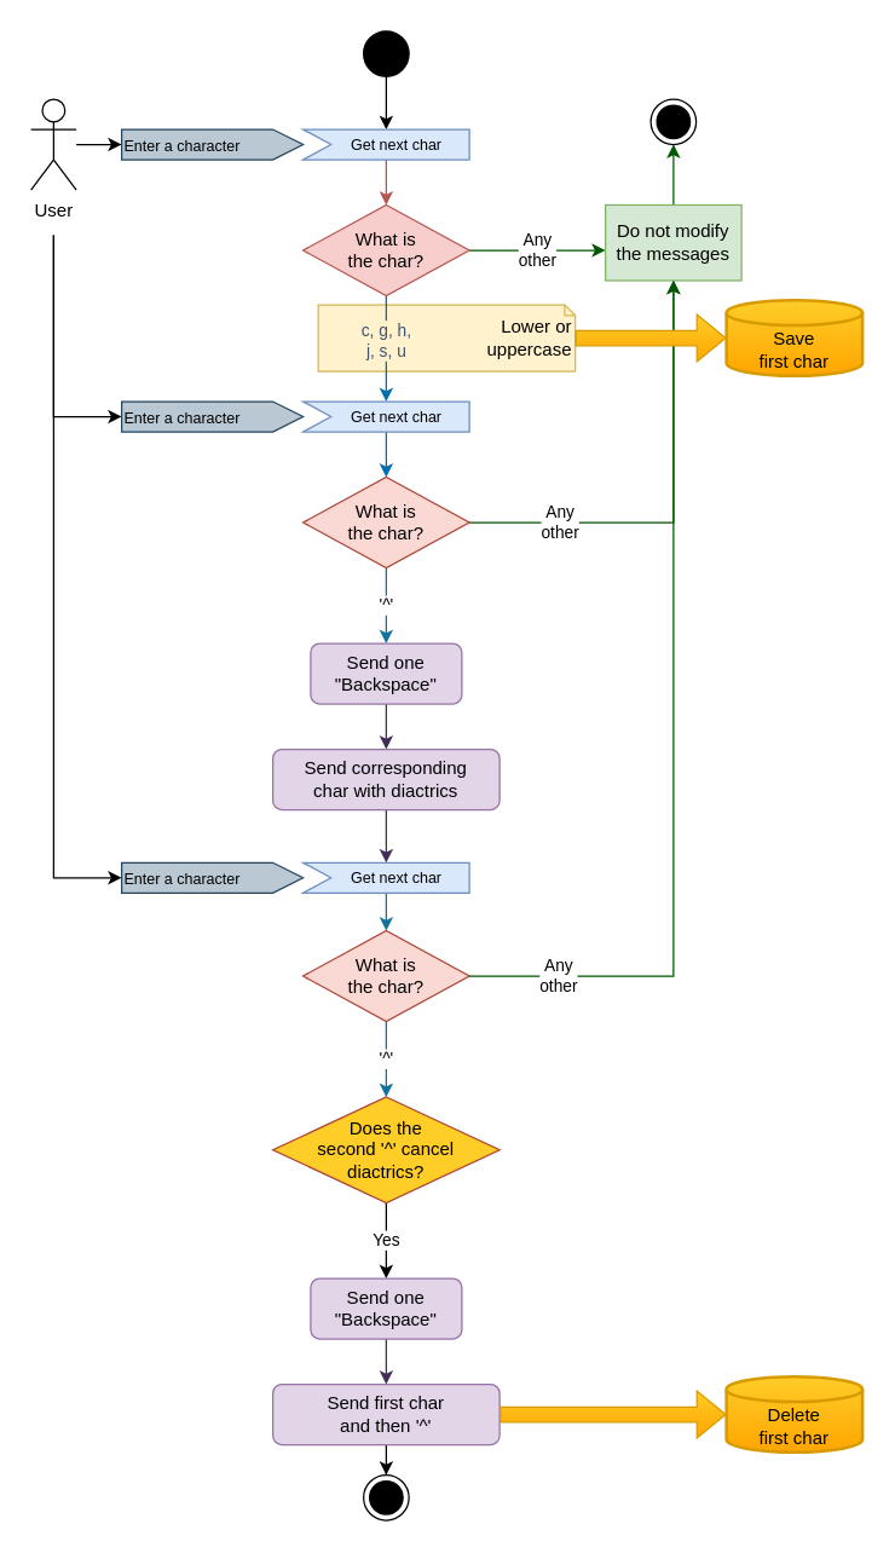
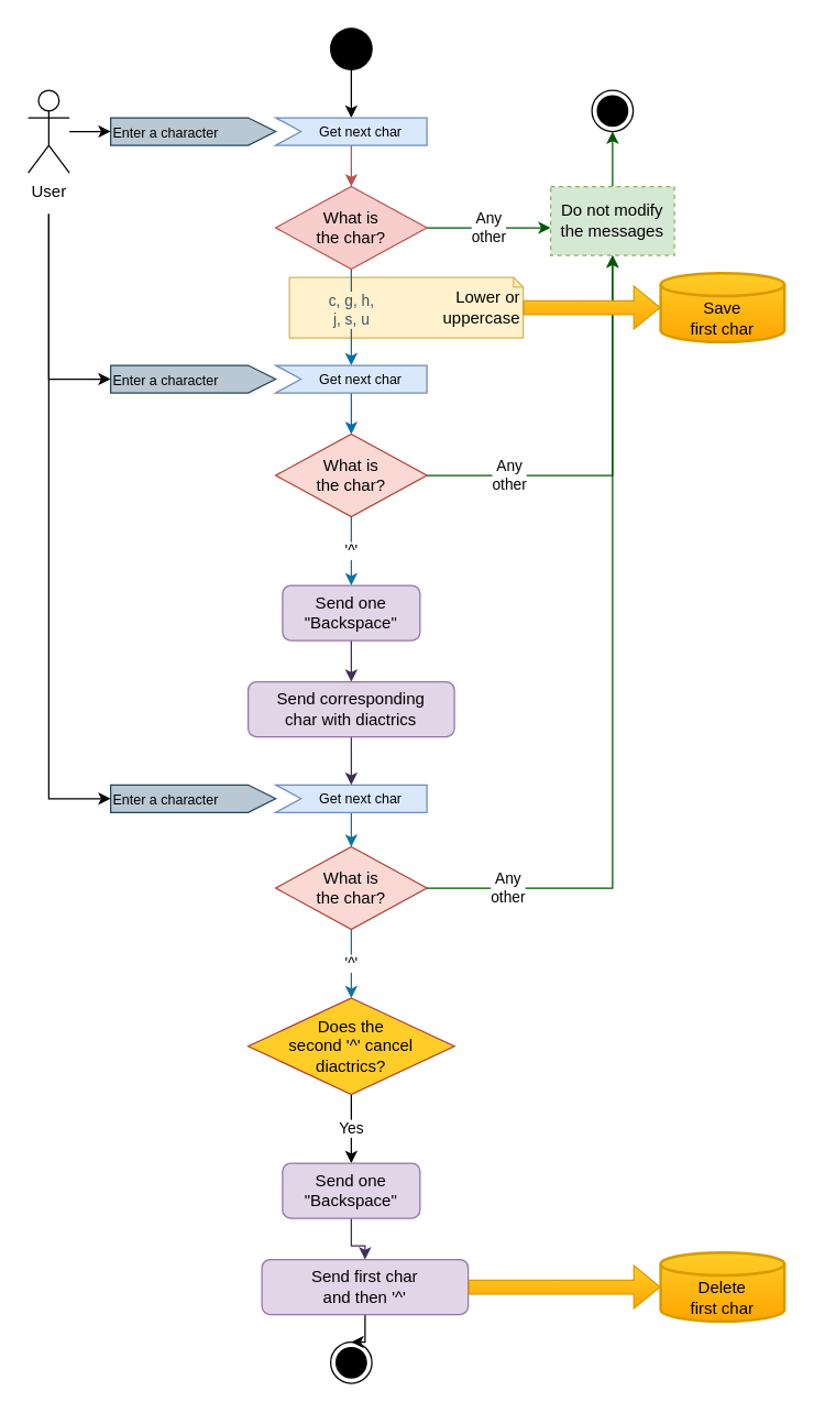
  <mxCell id="0" />
  <mxCell id="1" parent="0" />
  <mxCell id="2" value="Lower or&lt;br&gt;uppercase" style="shape=note2;boundedLbl=1;whiteSpace=wrap;html=1;size=7;verticalAlign=middle;align=right;spacing=2;fillColor=#fff2cc;strokeColor=#d6b656;" vertex="1" parent="1"><mxGeometry x="210" y="201" width="170" height="44" as="geometry" /></mxCell>
  <mxCell id="3" value="" style="edgeStyle=orthogonalEdgeStyle;rounded=0;orthogonalLoop=1;jettySize=auto;html=1;fillColor=#f8cecc;strokeColor=#b85450;" edge="1" parent="1" source="44" target="10"><mxGeometry relative="1" as="geometry"><mxPoint x="255" y="135" as="targetPoint" /></mxGeometry></mxCell>
  <mxCell id="4" style="edgeStyle=orthogonalEdgeStyle;rounded=0;orthogonalLoop=1;jettySize=auto;html=1;" edge="1" parent="1" source="5" target="44"><mxGeometry relative="1" as="geometry"><mxPoint x="255" y="65" as="sourcePoint" /></mxGeometry></mxCell>
  <mxCell id="5" value="" style="ellipse;fillColor=strokeColor;html=1;" vertex="1" parent="1"><mxGeometry x="240" y="20" width="30" height="30" as="geometry" /></mxCell>
  <mxCell id="6" style="edgeStyle=orthogonalEdgeStyle;rounded=0;orthogonalLoop=1;jettySize=auto;html=1;" edge="1" parent="1" target="17"><mxGeometry relative="1" as="geometry"><mxPoint x="35" y="155" as="sourcePoint" /><Array as="points"><mxPoint x="35" y="275" /></Array></mxGeometry></mxCell>
  <mxCell id="7" value="User" style="shape=umlActor;verticalLabelPosition=bottom;verticalAlign=top;html=1;outlineConnect=0;" vertex="1" parent="1"><mxGeometry x="20" y="65" width="30" height="60" as="geometry" /></mxCell>
  <mxCell id="8" value="c, g, h,&lt;br&gt;j, s, u" style="edgeStyle=orthogonalEdgeStyle;rounded=0;orthogonalLoop=1;jettySize=auto;html=1;labelBackgroundColor=#FFF2CC;fillColor=#1ba1e2;strokeColor=#006EAF;fontColor=#3E526E;" edge="1" parent="1" source="10" target="20"><mxGeometry x="-0.143" relative="1" as="geometry"><mxPoint x="255" y="275" as="targetPoint" /><mxPoint as="offset" /></mxGeometry></mxCell>
  <mxCell id="9" value="Any&lt;br&gt;other" style="edgeStyle=orthogonalEdgeStyle;rounded=0;orthogonalLoop=1;jettySize=auto;html=1;fillColor=#008a00;strokeColor=#005700;" edge="1" parent="1" source="10" target="13"><mxGeometry relative="1" as="geometry"><Array as="points"><mxPoint x="380" y="165" /><mxPoint x="380" y="165" /></Array></mxGeometry></mxCell>
  <mxCell id="10" value="What is&lt;br&gt;the char?" style="rhombus;whiteSpace=wrap;html=1;fillColor=#f8cecc;strokeColor=#b85450;" vertex="1" parent="1"><mxGeometry x="200" y="135" width="110" height="60" as="geometry" /></mxCell>
  <mxCell id="11" style="edgeStyle=orthogonalEdgeStyle;rounded=0;orthogonalLoop=1;jettySize=auto;html=1;fillColor=#1ba1e2;strokeColor=#006EAF;" edge="1" parent="1" source="20" target="16"><mxGeometry relative="1" as="geometry"><mxPoint x="255" y="285" as="sourcePoint" /></mxGeometry></mxCell>
  <mxCell id="12" style="edgeStyle=orthogonalEdgeStyle;rounded=0;orthogonalLoop=1;jettySize=auto;html=1;fillColor=#008a00;strokeColor=#005700;" edge="1" parent="1" source="13" target="43"><mxGeometry relative="1" as="geometry"><mxPoint x="445" y="105" as="targetPoint" /><Array as="points"><mxPoint x="445" y="65" /></Array></mxGeometry></mxCell>
- <mxCell id="13" value="Do not modify the messages" style="whiteSpace=wrap;html=1;fillColor=#d5e8d4;strokeColor=#82b366;" vertex="1" parent="1"><mxGeometry x="400" y="135" width="90" height="50" as="geometry" /></mxCell>
+ <mxCell id="13" value="Do not modify the messages" style="whiteSpace=wrap;html=1;fillColor=#d5e8d4;strokeColor=#82b366;dashed=1;" vertex="1" parent="1"><mxGeometry x="400" y="135" width="90" height="50" as="geometry" /></mxCell>
  <mxCell id="14" value="Any&lt;br&gt;other" style="edgeStyle=orthogonalEdgeStyle;rounded=0;orthogonalLoop=1;jettySize=auto;html=1;fillColor=#008a00;strokeColor=#005700;" edge="1" parent="1" source="16" target="13"><mxGeometry x="-0.593" relative="1" as="geometry"><mxPoint as="offset" /></mxGeometry></mxCell>
  <mxCell id="15" value="'^'" style="edgeStyle=orthogonalEdgeStyle;rounded=0;orthogonalLoop=1;jettySize=auto;html=1;fillColor=#b1ddf0;strokeColor=#10739e;" edge="1" parent="1" source="16" target="24"><mxGeometry relative="1" as="geometry"><Array as="points"><mxPoint x="255" y="405" /><mxPoint x="255" y="405" /></Array></mxGeometry></mxCell>
  <mxCell id="16" value="What is&lt;br&gt;the char?" style="rhombus;whiteSpace=wrap;html=1;fillColor=#fad9d5;strokeColor=#ae4132;" vertex="1" parent="1"><mxGeometry x="200" y="315" width="110" height="60" as="geometry" /></mxCell>
  <mxCell id="17" value="&lt;font style=&quot;font-size: 10px;&quot;&gt;Enter a character&lt;/font&gt;" style="html=1;shape=mxgraph.infographic.ribbonSimple;notch1=0;notch2=20;align=left;verticalAlign=middle;fontSize=14;fontStyle=0;fillColor=#bac8d3;whiteSpace=wrap;strokeColor=#23445d;" vertex="1" parent="1"><mxGeometry x="80" y="265" width="120" height="20" as="geometry" /></mxCell>
  <mxCell id="18" value="&lt;font style=&quot;font-size: 10px;&quot;&gt;Enter a character&lt;/font&gt;" style="html=1;shape=mxgraph.infographic.ribbonSimple;notch1=0;notch2=20;align=left;verticalAlign=middle;fontSize=14;fontStyle=0;fillColor=#bac8d3;whiteSpace=wrap;strokeColor=#23445d;" vertex="1" parent="1"><mxGeometry x="80" y="85" width="120" height="20" as="geometry" /></mxCell>
  <mxCell id="19" style="edgeStyle=orthogonalEdgeStyle;rounded=0;orthogonalLoop=1;jettySize=auto;html=1;" edge="1" parent="1" source="7" target="18"><mxGeometry relative="1" as="geometry" /></mxCell>
  <mxCell id="20" value="Get next char" style="html=1;shape=mxgraph.infographic.ribbonSimple;notch1=18.43;notch2=0;align=center;verticalAlign=middle;fontSize=10;fontStyle=0;fillColor=#dae8fc;flipH=0;spacingRight=0;spacingLeft=14;whiteSpace=wrap;strokeColor=#6c8ebf;" vertex="1" parent="1"><mxGeometry x="200" y="265" width="110" height="20" as="geometry" /></mxCell>
  <mxCell id="21" style="edgeStyle=orthogonalEdgeStyle;rounded=0;orthogonalLoop=1;jettySize=auto;html=1;fillColor=#b1ddf0;strokeColor=#10739e;" edge="1" parent="1" source="22" target="30"><mxGeometry relative="1" as="geometry" /></mxCell>
  <mxCell id="22" value="Get next char" style="html=1;shape=mxgraph.infographic.ribbonSimple;notch1=18.43;notch2=0;align=center;verticalAlign=middle;fontSize=10;fontStyle=0;fillColor=#dae8fc;flipH=0;spacingRight=0;spacingLeft=14;whiteSpace=wrap;strokeColor=#6c8ebf;" vertex="1" parent="1"><mxGeometry x="200" y="570" width="110" height="20" as="geometry" /></mxCell>
  <mxCell id="23" style="edgeStyle=orthogonalEdgeStyle;rounded=0;orthogonalLoop=1;jettySize=auto;html=1;fillColor=#76608a;strokeColor=#432D57;" edge="1" parent="1" source="24" target="26"><mxGeometry relative="1" as="geometry" /></mxCell>
  <mxCell id="24" value="Send one&lt;br&gt;&quot;Backspace&quot;" style="rounded=1;whiteSpace=wrap;html=1;fillColor=#e1d5e7;strokeColor=#9673a6;" vertex="1" parent="1"><mxGeometry x="205" y="425" width="100" height="40" as="geometry" /></mxCell>
  <mxCell id="25" style="edgeStyle=orthogonalEdgeStyle;rounded=0;orthogonalLoop=1;jettySize=auto;html=1;fillColor=#76608a;strokeColor=#432D57;" edge="1" parent="1" source="26" target="22"><mxGeometry relative="1" as="geometry" /></mxCell>
  <mxCell id="26" value="Send corresponding&lt;br&gt;char with&amp;nbsp;diactrics" style="rounded=1;whiteSpace=wrap;html=1;fillColor=#e1d5e7;strokeColor=#9673a6;" vertex="1" parent="1"><mxGeometry x="180" y="495" width="150" height="40" as="geometry" /></mxCell>
  <mxCell id="27" value="&lt;font style=&quot;font-size: 10px;&quot;&gt;Enter a character&lt;/font&gt;" style="html=1;shape=mxgraph.infographic.ribbonSimple;notch1=0;notch2=20;align=left;verticalAlign=middle;fontSize=14;fontStyle=0;fillColor=#bac8d3;whiteSpace=wrap;strokeColor=#23445d;" vertex="1" parent="1"><mxGeometry x="80" y="570" width="120" height="20" as="geometry" /></mxCell>
  <mxCell id="28" style="edgeStyle=orthogonalEdgeStyle;rounded=0;orthogonalLoop=1;jettySize=auto;html=1;" edge="1" parent="1" target="27"><mxGeometry relative="1" as="geometry"><mxPoint x="35" y="155" as="sourcePoint" /><mxPoint x="80" y="275" as="targetPoint" /><Array as="points"><mxPoint x="35" y="580" /></Array></mxGeometry></mxCell>
  <mxCell id="29" value="'^'" style="edgeStyle=orthogonalEdgeStyle;rounded=0;orthogonalLoop=1;jettySize=auto;html=1;fillColor=#b1ddf0;strokeColor=#10739e;" edge="1" source="30" target="33" parent="1"><mxGeometry relative="1" as="geometry"><mxPoint x="255.029" y="725" as="targetPoint" /><Array as="points" /></mxGeometry></mxCell>
  <mxCell id="30" value="What is&lt;br&gt;the char?" style="rhombus;whiteSpace=wrap;html=1;fillColor=#fad9d5;strokeColor=#ae4132;" vertex="1" parent="1"><mxGeometry x="200" y="615" width="110" height="60" as="geometry" /></mxCell>
  <mxCell id="31" value="Any&lt;br&gt;other" style="edgeStyle=orthogonalEdgeStyle;rounded=0;orthogonalLoop=1;jettySize=auto;html=1;fillColor=#008a00;strokeColor=#005700;" edge="1" parent="1" source="30" target="13"><mxGeometry x="-0.802" relative="1" as="geometry"><mxPoint x="320" y="355" as="sourcePoint" /><mxPoint x="455" y="185" as="targetPoint" /><mxPoint as="offset" /></mxGeometry></mxCell>
  <mxCell id="32" value="Yes" style="edgeStyle=orthogonalEdgeStyle;rounded=0;orthogonalLoop=1;jettySize=auto;html=1;" edge="1" parent="1" source="33" target="35"><mxGeometry relative="1" as="geometry" /></mxCell>
  <mxCell id="33" value="Does the&lt;br&gt;second '^'&amp;nbsp;cancel&lt;br&gt;diactrics?" style="rhombus;whiteSpace=wrap;html=1;fillColor=#ffcd28;strokeColor=#ae4132;" vertex="1" parent="1"><mxGeometry x="180" y="725" width="150" height="70" as="geometry" /></mxCell>
  <mxCell id="34" style="edgeStyle=orthogonalEdgeStyle;rounded=0;orthogonalLoop=1;jettySize=auto;html=1;fillColor=#76608a;strokeColor=#432D57;" edge="1" source="35" target="37" parent="1"><mxGeometry relative="1" as="geometry" /></mxCell>
  <mxCell id="35" value="Send one&lt;br&gt;&quot;Backspace&quot;" style="rounded=1;whiteSpace=wrap;html=1;fillColor=#e1d5e7;strokeColor=#9673a6;" vertex="1" parent="1"><mxGeometry x="205" y="845" width="100" height="40" as="geometry" /></mxCell>
  <mxCell id="36" style="edgeStyle=orthogonalEdgeStyle;rounded=0;orthogonalLoop=1;jettySize=auto;html=1;" edge="1" parent="1" source="37" target="42"><mxGeometry relative="1" as="geometry" /></mxCell>
- <mxCell id="37" value="Send first char&lt;br&gt;and then '^'" style="rounded=1;whiteSpace=wrap;html=1;fillColor=#e1d5e7;strokeColor=#9673a6;" vertex="1" parent="1"><mxGeometry x="180" y="915" width="150" height="40" as="geometry" /></mxCell>
+ <mxCell id="37" value="Send first char&lt;br&gt;and then '^'" style="rounded=1;whiteSpace=wrap;html=1;fillColor=#e1d5e7;strokeColor=#9673a6;" vertex="1" parent="1"><mxGeometry x="190" y="915" width="150" height="40" as="geometry" /></mxCell>
  <mxCell id="38" value="Save&lt;br&gt;first char" style="strokeWidth=2;html=1;shape=mxgraph.flowchart.database;whiteSpace=wrap;verticalAlign=bottom;fillColor=#ffcd28;gradientColor=#ffa500;strokeColor=#d79b00;" vertex="1" parent="1"><mxGeometry x="480" y="198" width="90" height="50" as="geometry" /></mxCell>
  <mxCell id="39" value="" style="shape=flexArrow;endArrow=classic;html=1;rounded=0;fillColor=#ffcd28;gradientColor=#ffa500;strokeColor=#d79b00;" edge="1" parent="1" source="2" target="38"><mxGeometry width="50" height="50" relative="1" as="geometry"><mxPoint x="290" y="305" as="sourcePoint" /><mxPoint x="340" y="255" as="targetPoint" /></mxGeometry></mxCell>
  <mxCell id="40" value="" style="shape=flexArrow;endArrow=classic;html=1;rounded=0;fillColor=#ffcd28;gradientColor=#ffa500;strokeColor=#d79b00;" edge="1" target="41" parent="1" source="37"><mxGeometry width="50" height="50" relative="1" as="geometry"><mxPoint x="330" y="935" as="sourcePoint" /><mxPoint x="290" y="967" as="targetPoint" /></mxGeometry></mxCell>
  <mxCell id="41" value="Delete&lt;br&gt;first char" style="strokeWidth=2;html=1;shape=mxgraph.flowchart.database;whiteSpace=wrap;verticalAlign=bottom;fillColor=#ffcd28;gradientColor=#ffa500;strokeColor=#d79b00;" vertex="1" parent="1"><mxGeometry x="480" y="910" width="90" height="50" as="geometry" /></mxCell>
  <mxCell id="42" value="" style="ellipse;html=1;shape=endState;fillColor=strokeColor;" vertex="1" parent="1"><mxGeometry x="240" y="975" width="30" height="30" as="geometry" /></mxCell>
  <mxCell id="43" value="" style="ellipse;html=1;shape=endState;fillColor=strokeColor;" vertex="1" parent="1"><mxGeometry x="430" y="65" width="30" height="30" as="geometry" /></mxCell>
  <mxCell id="44" value="Get next char" style="html=1;shape=mxgraph.infographic.ribbonSimple;notch1=18.43;notch2=0;align=center;verticalAlign=middle;fontSize=10;fontStyle=0;fillColor=#dae8fc;flipH=0;spacingRight=0;spacingLeft=14;whiteSpace=wrap;strokeColor=#6c8ebf;" vertex="1" parent="1"><mxGeometry x="200" y="85" width="110" height="20" as="geometry" /></mxCell>
